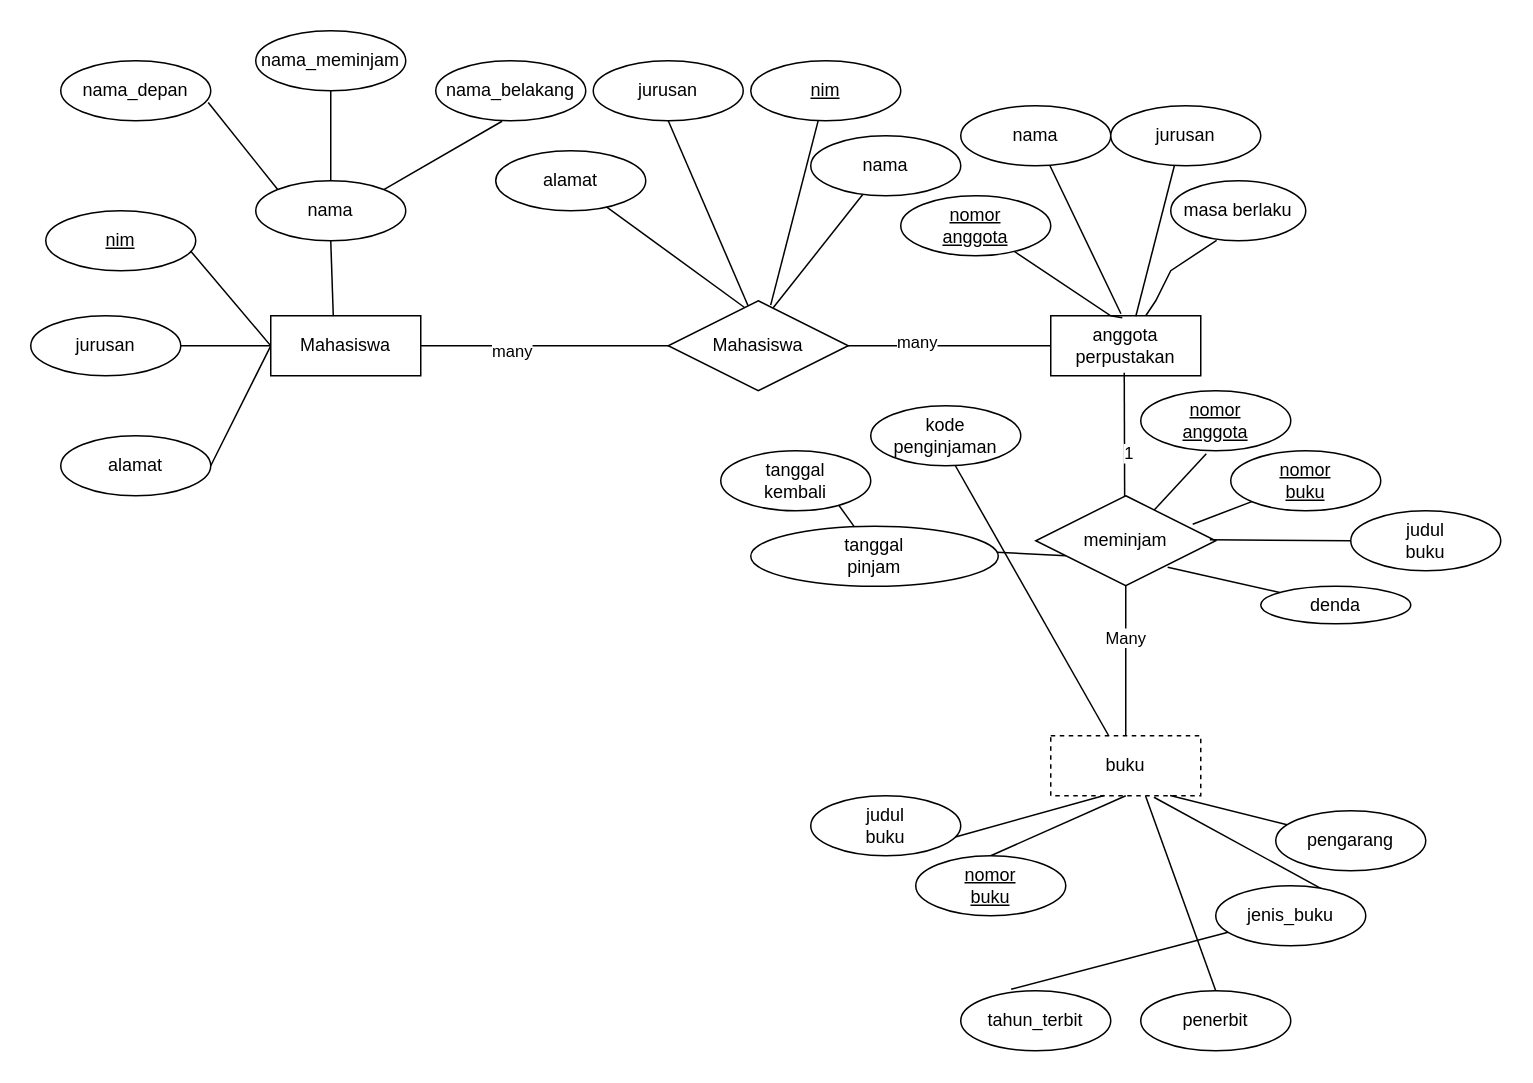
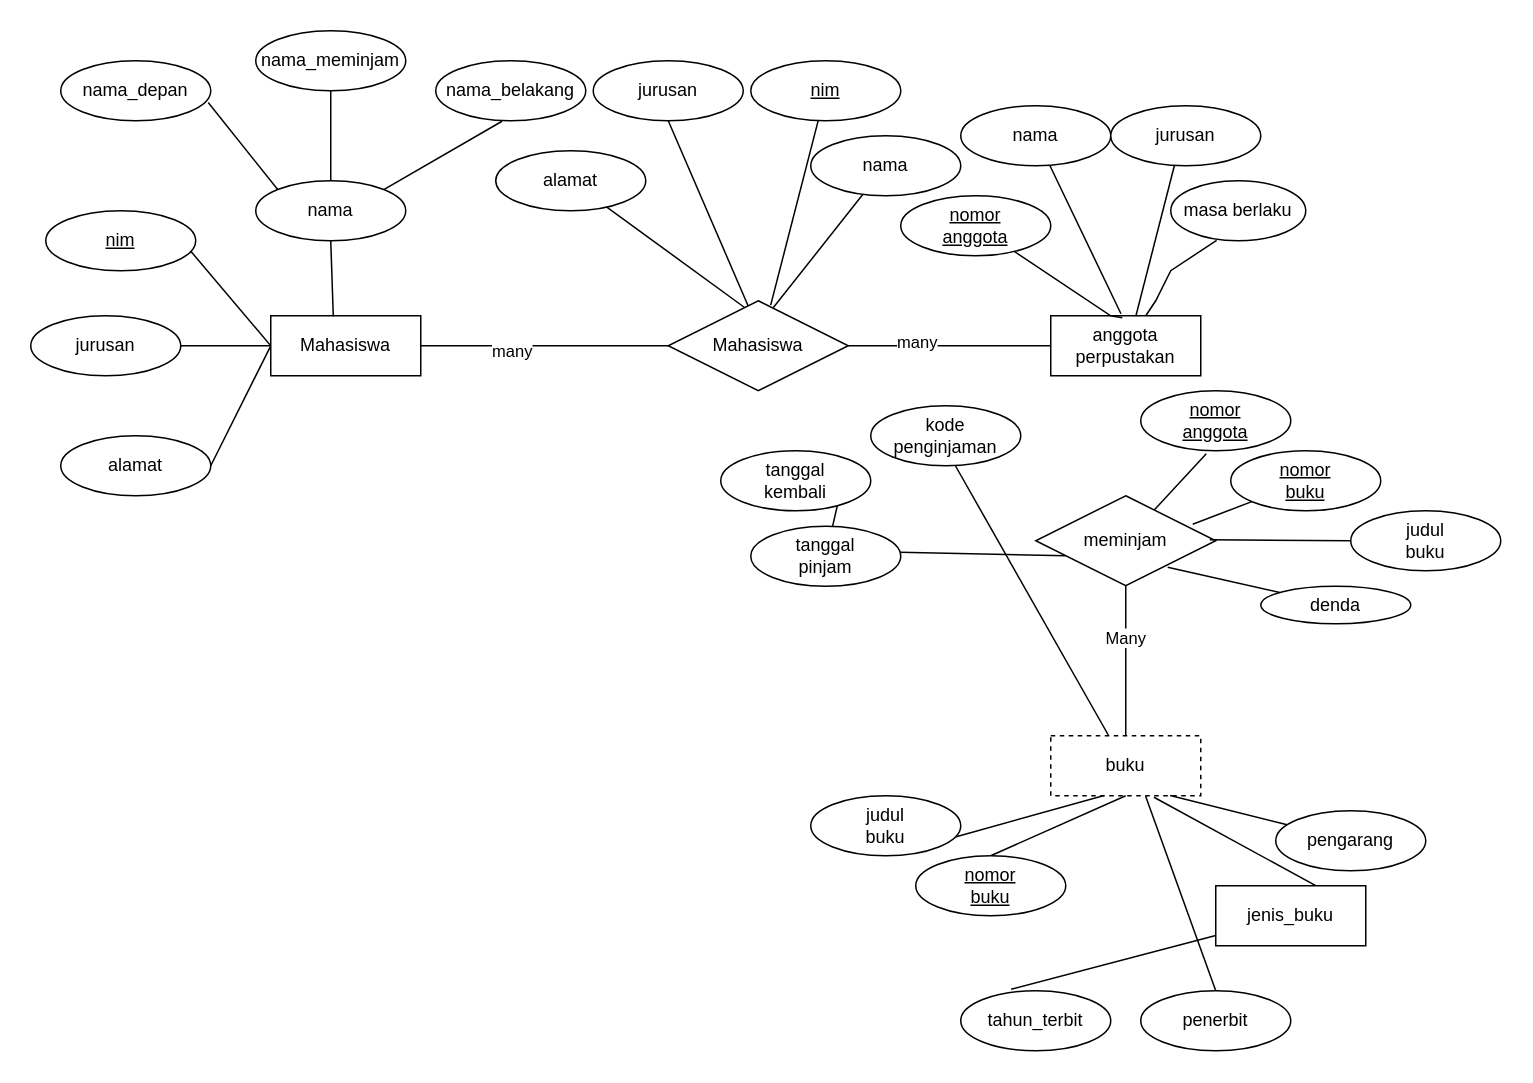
  <mxCell id="0" />
  <mxCell id="1" parent="0" />
  <mxCell id="2" value="nama_depan" style="ellipse;whiteSpace=wrap;html=1;align=center;" vertex="1" parent="1"><mxGeometry x="40" y="40" width="100" height="40" as="geometry" /></mxCell>
  <mxCell id="3" value="nama_belakang" style="ellipse;whiteSpace=wrap;html=1;align=center;" vertex="1" parent="1"><mxGeometry x="290" y="40" width="100" height="40" as="geometry" /></mxCell>
  <mxCell id="4" value="nama_meminjam" style="ellipse;whiteSpace=wrap;html=1;align=center;" vertex="1" parent="1"><mxGeometry x="170" y="20" width="100" height="40" as="geometry" /></mxCell>
  <mxCell id="5" value="" style="endArrow=none;html=1;rounded=0;entryX=0;entryY=0.5;entryDx=0;entryDy=0;" edge="1" parent="1" source="20" target="29"><mxGeometry relative="1" as="geometry"><mxPoint x="60" y="230" as="sourcePoint" /><mxPoint x="740" y="230" as="targetPoint" /><Array as="points"><mxPoint x="450" y="230" /></Array></mxGeometry></mxCell>
  <mxCell id="6" value="many" style="edgeLabel;html=1;align=center;verticalAlign=middle;resizable=0;points=[];" vertex="1" connectable="0" parent="5"><mxGeometry x="0.292" y="3" relative="1" as="geometry"><mxPoint as="offset" /></mxGeometry></mxCell>
  <mxCell id="7" value="&lt;u&gt;nim&lt;/u&gt;" style="ellipse;whiteSpace=wrap;html=1;align=center;" vertex="1" parent="1"><mxGeometry x="30" y="140" width="100" height="40" as="geometry" /></mxCell>
  <mxCell id="8" value="jurusan" style="ellipse;whiteSpace=wrap;html=1;align=center;" vertex="1" parent="1"><mxGeometry y="210" width="100" height="40" as="geometry" x="20" /></mxCell>
  <mxCell id="9" value="alamat" style="ellipse;whiteSpace=wrap;html=1;align=center;" vertex="1" parent="1"><mxGeometry x="40" y="290" width="100" height="40" as="geometry" /></mxCell>
  <mxCell id="10" value="" style="endArrow=none;html=1;rounded=0;exitX=1;exitY=0.5;exitDx=0;exitDy=0;exitPerimeter=0;entryX=0.967;entryY=0.675;entryDx=0;entryDy=0;entryPerimeter=0;" edge="1" parent="1" source="9" target="7"><mxGeometry relative="1" as="geometry"><mxPoint x="150" y="300" as="sourcePoint" /><mxPoint x="140" y="160" as="targetPoint" /><Array as="points"><mxPoint x="180" y="230" /></Array></mxGeometry></mxCell>
  <mxCell id="11" value="" style="endArrow=none;html=1;rounded=0;exitX=1;exitY=0.5;exitDx=0;exitDy=0;" edge="1" parent="1" source="8" target="12"><mxGeometry relative="1" as="geometry"><mxPoint x="60" y="230" as="sourcePoint" /><mxPoint x="570" y="230" as="targetPoint" /></mxGeometry></mxCell>
  <mxCell id="12" value="Mahasiswa" style="whiteSpace=wrap;html=1;align=center;" vertex="1" parent="1"><mxGeometry x="180" y="210" width="100" height="40" as="geometry" /></mxCell>
  <mxCell id="13" value="" style="endArrow=none;html=1;rounded=0;entryX=0.5;entryY=1;entryDx=0;entryDy=0;exitX=0.417;exitY=0.008;exitDx=0;exitDy=0;exitPerimeter=0;" edge="1" parent="1" source="12" target="14"><mxGeometry relative="1" as="geometry"><mxPoint x="150" y="200" as="sourcePoint" /><mxPoint x="310" y="200" as="targetPoint" /></mxGeometry></mxCell>
  <mxCell id="14" value="nama" style="ellipse;whiteSpace=wrap;html=1;align=center;" vertex="1" parent="1"><mxGeometry x="170" y="120" width="100" height="40" as="geometry" /></mxCell>
  <mxCell id="15" value="" style="endArrow=none;html=1;rounded=0;entryX=0.442;entryY=1.008;entryDx=0;entryDy=0;entryPerimeter=0;exitX=1;exitY=0;exitDx=0;exitDy=0;" edge="1" parent="1" source="14" target="3"><mxGeometry relative="1" as="geometry"><mxPoint x="400" y="220" as="sourcePoint" /><mxPoint x="560" y="220" as="targetPoint" /></mxGeometry></mxCell>
  <mxCell id="16" value="" style="endArrow=none;html=1;rounded=0;" edge="1" parent="1" source="14" target="4"><mxGeometry relative="1" as="geometry"><mxPoint x="258" y="143" as="sourcePoint" /><mxPoint x="344" y="90" as="targetPoint" /></mxGeometry></mxCell>
  <mxCell id="17" value="" style="endArrow=none;html=1;rounded=0;entryX=0;entryY=0;entryDx=0;entryDy=0;exitX=0.983;exitY=0.696;exitDx=0;exitDy=0;exitPerimeter=0;" edge="1" parent="1" source="2" target="14"><mxGeometry relative="1" as="geometry"><mxPoint x="268" y="153" as="sourcePoint" /><mxPoint x="354" y="100" as="targetPoint" /></mxGeometry></mxCell>
  <mxCell id="18" value="" style="endArrow=none;html=1;rounded=0;" edge="1" parent="1" source="12" target="20"><mxGeometry relative="1" as="geometry"><mxPoint x="280" y="230" as="sourcePoint" /><mxPoint x="740" y="230" as="targetPoint" /><Array as="points" /></mxGeometry></mxCell>
  <mxCell id="19" value="many" style="edgeLabel;html=1;align=center;verticalAlign=middle;resizable=0;points=[];" vertex="1" connectable="0" parent="18"><mxGeometry x="-0.27" y="-3" relative="1" as="geometry"><mxPoint as="offset" /></mxGeometry></mxCell>
  <mxCell id="20" value="Mahasiswa" style="shape=rhombus;perimeter=rhombusPerimeter;whiteSpace=wrap;html=1;align=center;" vertex="1" parent="1"><mxGeometry x="445" y="200" width="120" height="60" as="geometry" /></mxCell>
  <mxCell id="21" value="" style="endArrow=none;html=1;rounded=0;entryX=0.424;entryY=0.075;entryDx=0;entryDy=0;entryPerimeter=0;" edge="1" parent="1" source="23" target="20"><mxGeometry relative="1" as="geometry"><mxPoint x="420" y="160" as="sourcePoint" /><mxPoint x="460" y="220" as="targetPoint" /></mxGeometry></mxCell>
  <mxCell id="22" value="" style="endArrow=none;html=1;rounded=0;entryX=0.583;entryY=0.078;entryDx=0;entryDy=0;entryPerimeter=0;" edge="1" parent="1" source="24" target="20"><mxGeometry relative="1" as="geometry"><mxPoint x="560" y="160" as="sourcePoint" /><mxPoint x="502.36" y="200" as="targetPoint" /></mxGeometry></mxCell>
  <mxCell id="23" value="alamat" style="ellipse;whiteSpace=wrap;html=1;align=center;" vertex="1" parent="1"><mxGeometry x="330" y="100" width="100" height="40" as="geometry" /></mxCell>
  <mxCell id="24" value="nama" style="ellipse;whiteSpace=wrap;html=1;align=center;" vertex="1" parent="1"><mxGeometry x="540" y="90" width="100" height="40" as="geometry" /></mxCell>
  <mxCell id="25" value="" style="endArrow=none;html=1;rounded=0;entryX=0.444;entryY=0.058;entryDx=0;entryDy=0;entryPerimeter=0;exitX=0.5;exitY=1;exitDx=0;exitDy=0;" edge="1" parent="1" source="27" target="20"><mxGeometry relative="1" as="geometry"><mxPoint x="420" y="60" as="sourcePoint" /><mxPoint x="490" y="210" as="targetPoint" /></mxGeometry></mxCell>
  <mxCell id="26" value="" style="endArrow=none;html=1;rounded=0;entryX=0.569;entryY=0.049;entryDx=0;entryDy=0;entryPerimeter=0;" edge="1" parent="1" source="28" target="20"><mxGeometry relative="1" as="geometry"><mxPoint x="540" y="60" as="sourcePoint" /><mxPoint x="510" y="200" as="targetPoint" /></mxGeometry></mxCell>
  <mxCell id="27" value="jurusan" style="ellipse;whiteSpace=wrap;html=1;align=center;" vertex="1" parent="1"><mxGeometry x="395" y="40" width="100" height="40" as="geometry" /></mxCell>
  <mxCell id="28" value="&lt;u&gt;nim&lt;/u&gt;" style="ellipse;whiteSpace=wrap;html=1;align=center;" vertex="1" parent="1"><mxGeometry x="500" y="40" width="100" height="40" as="geometry" /></mxCell>
  <mxCell id="29" value="anggota&lt;div&gt;perpustakan&lt;/div&gt;" style="whiteSpace=wrap;html=1;align=center;" vertex="1" parent="1"><mxGeometry x="700" y="210" width="100" height="40" as="geometry" /></mxCell>
  <mxCell id="30" value="" style="endArrow=none;html=1;rounded=0;entryX=0.34;entryY=0.992;entryDx=0;entryDy=0;entryPerimeter=0;" edge="1" parent="1" source="29" target="33"><mxGeometry relative="1" as="geometry"><mxPoint x="750" y="210.32" as="sourcePoint" /><mxPoint x="779" y="180" as="targetPoint" /><Array as="points"><mxPoint x="770" y="200" /><mxPoint x="780" y="180" /></Array></mxGeometry></mxCell>
  <mxCell id="31" value="" style="endArrow=none;html=1;rounded=0;entryX=0.477;entryY=0.033;entryDx=0;entryDy=0;entryPerimeter=0;" edge="1" parent="1" source="32" target="29"><mxGeometry relative="1" as="geometry"><mxPoint x="710" y="180" as="sourcePoint" /><mxPoint x="860" y="140" as="targetPoint" /><Array as="points"><mxPoint x="740" y="210" /></Array></mxGeometry></mxCell>
  <mxCell id="32" value="&lt;u&gt;nomor&lt;/u&gt;&lt;div&gt;&lt;u&gt;anggota&lt;/u&gt;&lt;/div&gt;" style="ellipse;whiteSpace=wrap;html=1;align=center;" vertex="1" parent="1"><mxGeometry x="600" y="130" width="100" height="40" as="geometry" /></mxCell>
  <mxCell id="33" value="masa berlaku" style="ellipse;whiteSpace=wrap;html=1;align=center;" vertex="1" parent="1"><mxGeometry x="780" y="120" width="90" height="40" as="geometry" /></mxCell>
  <mxCell id="34" value="" style="endArrow=none;html=1;rounded=0;entryX=0.468;entryY=-0.033;entryDx=0;entryDy=0;entryPerimeter=0;" edge="1" parent="1" source="35" target="29"><mxGeometry relative="1" as="geometry"><mxPoint x="690" y="110" as="sourcePoint" /><mxPoint x="800" y="130" as="targetPoint" /></mxGeometry></mxCell>
  <mxCell id="35" value="nama" style="ellipse;whiteSpace=wrap;html=1;align=center;" vertex="1" parent="1"><mxGeometry x="640" y="70" width="100" height="40" as="geometry" /></mxCell>
  <mxCell id="36" value="" style="endArrow=none;html=1;rounded=0;entryX=0.567;entryY=0.009;entryDx=0;entryDy=0;entryPerimeter=0;exitX=0.424;exitY=1;exitDx=0;exitDy=0;exitPerimeter=0;" edge="1" parent="1" source="37" target="29"><mxGeometry relative="1" as="geometry"><mxPoint x="770" y="80" as="sourcePoint" /><mxPoint x="800" y="130" as="targetPoint" /></mxGeometry></mxCell>
  <mxCell id="37" value="jurusan" style="ellipse;whiteSpace=wrap;html=1;align=center;" vertex="1" parent="1"><mxGeometry x="740" y="70" width="100" height="40" as="geometry" /></mxCell>
- <mxCell id="38" value="" style="endArrow=none;html=1;rounded=0;exitX=0.494;exitY=0.05;exitDx=0;exitDy=0;exitPerimeter=0;entryX=0.49;entryY=0.95;entryDx=0;entryDy=0;entryPerimeter=0;" edge="1" parent="1" source="40" target="29"><mxGeometry relative="1" as="geometry"><mxPoint x="750" y="330" as="sourcePoint" /><mxPoint x="749" y="250" as="targetPoint" /></mxGeometry></mxCell>
- <mxCell id="39" value="1" style="edgeLabel;html=1;align=center;verticalAlign=middle;resizable=0;points=[];" vertex="1" connectable="0" parent="38"><mxGeometry x="-0.261" y="-2" relative="1" as="geometry"><mxPoint as="offset" /></mxGeometry></mxCell>
  <mxCell id="40" value="meminjam" style="shape=rhombus;perimeter=rhombusPerimeter;whiteSpace=wrap;html=1;align=center;" vertex="1" parent="1"><mxGeometry x="690" y="330" width="120" height="60" as="geometry" /></mxCell>
  <mxCell id="41" value="" style="endArrow=none;html=1;rounded=0;exitX=0.5;exitY=1;exitDx=0;exitDy=0;" edge="1" parent="1" source="40" target="43"><mxGeometry relative="1" as="geometry"><mxPoint x="660" y="420" as="sourcePoint" /><mxPoint x="750" y="490" as="targetPoint" /></mxGeometry></mxCell>
  <mxCell id="42" value="Many" style="edgeLabel;html=1;align=center;verticalAlign=middle;resizable=0;points=[];" vertex="1" connectable="0" parent="41"><mxGeometry x="-0.313" y="-1" relative="1" as="geometry"><mxPoint as="offset" /></mxGeometry></mxCell>
  <mxCell id="43" value="buku" style="whiteSpace=wrap;html=1;align=center;dashed=1;" vertex="1" parent="1"><mxGeometry x="700" y="490" width="100" height="40" as="geometry" /></mxCell>
  <mxCell id="44" value="" style="endArrow=none;html=1;rounded=0;exitX=0.437;exitY=1.05;exitDx=0;exitDy=0;exitPerimeter=0;" edge="1" parent="1" source="45" target="40"><mxGeometry relative="1" as="geometry"><mxPoint x="810" y="280" as="sourcePoint" /><mxPoint x="820" y="300" as="targetPoint" /></mxGeometry></mxCell>
  <mxCell id="45" value="nomor&lt;div&gt;anggota&lt;/div&gt;" style="ellipse;whiteSpace=wrap;html=1;align=center;fontStyle=4;" vertex="1" parent="1"><mxGeometry x="760" y="260" width="100" height="40" as="geometry" /></mxCell>
  <mxCell id="46" value="" style="endArrow=none;html=1;rounded=0;exitX=0.872;exitY=0.317;exitDx=0;exitDy=0;exitPerimeter=0;" edge="1" parent="1" source="40" target="47"><mxGeometry relative="1" as="geometry"><mxPoint x="690" y="340" as="sourcePoint" /><mxPoint x="850" y="320" as="targetPoint" /></mxGeometry></mxCell>
  <mxCell id="47" value="&lt;u&gt;nomor&lt;/u&gt;&lt;div&gt;&lt;u&gt;buku&lt;/u&gt;&lt;/div&gt;" style="ellipse;whiteSpace=wrap;html=1;align=center;" vertex="1" parent="1"><mxGeometry x="820" y="300" width="100" height="40" as="geometry" /></mxCell>
  <mxCell id="48" value="" style="endArrow=none;html=1;rounded=0;exitX=0.967;exitY=0.489;exitDx=0;exitDy=0;exitPerimeter=0;" edge="1" parent="1" source="40" target="49"><mxGeometry relative="1" as="geometry"><mxPoint x="810" y="359.83" as="sourcePoint" /><mxPoint x="970" y="359.83" as="targetPoint" /></mxGeometry></mxCell>
  <mxCell id="49" value="judul&lt;div&gt;buku&lt;/div&gt;" style="ellipse;whiteSpace=wrap;html=1;align=center;" vertex="1" parent="1"><mxGeometry x="900" y="340" width="100" height="40" as="geometry" /></mxCell>
  <mxCell id="50" value="" style="endArrow=none;html=1;rounded=0;exitX=0.733;exitY=0.794;exitDx=0;exitDy=0;exitPerimeter=0;" edge="1" parent="1" source="40" target="51"><mxGeometry relative="1" as="geometry"><mxPoint x="770" y="380" as="sourcePoint" /><mxPoint x="890" y="410.333" as="targetPoint" /></mxGeometry></mxCell>
  <mxCell id="51" value="denda" style="ellipse;whiteSpace=wrap;html=1;align=center;" vertex="1" parent="1"><mxGeometry x="840" y="390.333" width="100" height="25" as="geometry" /></mxCell>
  <mxCell id="52" value="" style="endArrow=none;html=1;rounded=0;exitX=0.553;exitY=0.95;exitDx=0;exitDy=0;exitPerimeter=0;" edge="1" parent="1" source="53" target="43"><mxGeometry relative="1" as="geometry"><mxPoint x="540" y="330" as="sourcePoint" /><mxPoint x="700" y="330" as="targetPoint" /></mxGeometry></mxCell>
  <mxCell id="53" value="kode&lt;div&gt;penginjaman&lt;/div&gt;" style="ellipse;whiteSpace=wrap;html=1;align=center;" vertex="1" parent="1"><mxGeometry x="580" y="270" width="100" height="40" as="geometry" /></mxCell>
  <mxCell id="54" value="" style="endArrow=none;html=1;rounded=0;exitX=0.78;exitY=0.883;exitDx=0;exitDy=0;exitPerimeter=0;" edge="1" parent="1" source="55" target="57"><mxGeometry relative="1" as="geometry"><mxPoint x="540" y="330" as="sourcePoint" /><mxPoint x="700" y="330" as="targetPoint" /></mxGeometry></mxCell>
  <mxCell id="55" value="tanggal&lt;div&gt;kembali&lt;/div&gt;" style="ellipse;whiteSpace=wrap;html=1;align=center;" vertex="1" parent="1"><mxGeometry x="480" y="300" width="100" height="40" as="geometry" /></mxCell>
  <mxCell id="56" value="" style="endArrow=none;html=1;rounded=0;exitX=0.993;exitY=0.433;exitDx=0;exitDy=0;exitPerimeter=0;" edge="1" parent="1" source="57" target="40"><mxGeometry relative="1" as="geometry"><mxPoint x="560" y="370" as="sourcePoint" /><mxPoint x="700" y="330" as="targetPoint" /><Array as="points"><mxPoint x="710" y="370" /></Array></mxGeometry></mxCell>
- <mxCell id="57" value="tanggal&lt;div&gt;pinjam&lt;/div&gt;" style="ellipse;whiteSpace=wrap;html=1;align=center;" vertex="1" parent="1"><mxGeometry x="500" y="350.33" width="165" height="40" as="geometry" /></mxCell>
+ <mxCell id="57" value="tanggal&lt;div&gt;pinjam&lt;/div&gt;" style="ellipse;whiteSpace=wrap;html=1;align=center;" vertex="1" parent="1"><mxGeometry x="500" y="350.33" width="100" height="40" as="geometry" /></mxCell>
  <mxCell id="58" value="" style="endArrow=none;html=1;rounded=0;entryX=0.356;entryY=0.995;entryDx=0;entryDy=0;entryPerimeter=0;exitX=0.952;exitY=0.695;exitDx=0;exitDy=0;exitPerimeter=0;" edge="1" parent="1" source="59" target="43"><mxGeometry relative="1" as="geometry"><mxPoint x="600" y="550" as="sourcePoint" /><mxPoint x="760" y="550" as="targetPoint" /></mxGeometry></mxCell>
  <mxCell id="59" value="judul&lt;div&gt;buku&lt;/div&gt;" style="ellipse;whiteSpace=wrap;html=1;align=center;" vertex="1" parent="1"><mxGeometry x="540" y="530" width="100" height="40" as="geometry" /></mxCell>
  <mxCell id="60" value="" style="endArrow=none;html=1;rounded=0;exitX=0.796;exitY=0.995;exitDx=0;exitDy=0;exitPerimeter=0;" edge="1" parent="1" source="43" target="61"><mxGeometry relative="1" as="geometry"><mxPoint x="780" y="540" as="sourcePoint" /><mxPoint x="940" y="540" as="targetPoint" /></mxGeometry></mxCell>
  <mxCell id="61" value="pengarang" style="ellipse;whiteSpace=wrap;html=1;align=center;" vertex="1" parent="1"><mxGeometry x="850" y="540" width="100" height="40" as="geometry" /></mxCell>
  <mxCell id="62" value="" style="endArrow=none;html=1;rounded=0;entryX=0.5;entryY=1;entryDx=0;entryDy=0;exitX=0.5;exitY=0;exitDx=0;exitDy=0;exitPerimeter=0;" edge="1" parent="1" source="63" target="43"><mxGeometry relative="1" as="geometry"><mxPoint x="660" y="570" as="sourcePoint" /><mxPoint x="820" y="570" as="targetPoint" /></mxGeometry></mxCell>
  <mxCell id="63" value="&lt;u&gt;nomor&lt;/u&gt;&lt;div&gt;&lt;u&gt;buku&lt;/u&gt;&lt;/div&gt;" style="ellipse;whiteSpace=wrap;html=1;align=center;" vertex="1" parent="1"><mxGeometry x="610" y="570" width="100" height="40" as="geometry" /></mxCell>
  <mxCell id="64" value="" style="endArrow=none;html=1;rounded=0;entryX=0.688;entryY=1.025;entryDx=0;entryDy=0;entryPerimeter=0;exitX=0.752;exitY=0.115;exitDx=0;exitDy=0;exitPerimeter=0;" edge="1" parent="1" source="65" target="43"><mxGeometry relative="1" as="geometry"><mxPoint x="810" y="580" as="sourcePoint" /><mxPoint x="820" y="570" as="targetPoint" /></mxGeometry></mxCell>
- <mxCell id="65" value="jenis_buku" style="ellipse;whiteSpace=wrap;html=1;align=center;" vertex="1" parent="1"><mxGeometry x="810" y="590" width="100" height="40" as="geometry" /></mxCell>
+ <mxCell id="65" value="jenis_buku" style="whiteSpace=wrap;html=1;align=center;rounded=0;" vertex="1" parent="1"><mxGeometry x="810" y="590" width="100" height="40" as="geometry" /></mxCell>
  <mxCell id="66" value="" style="endArrow=none;html=1;rounded=0;exitX=0.336;exitY=-0.025;exitDx=0;exitDy=0;exitPerimeter=0;" edge="1" parent="1" source="67" target="65"><mxGeometry relative="1" as="geometry"><mxPoint x="700" y="620" as="sourcePoint" /><mxPoint x="820" y="610" as="targetPoint" /></mxGeometry></mxCell>
  <mxCell id="67" value="tahun_terbit" style="ellipse;whiteSpace=wrap;html=1;align=center;" vertex="1" parent="1"><mxGeometry x="640" y="660" width="100" height="40" as="geometry" /></mxCell>
  <mxCell id="68" value="" style="endArrow=none;html=1;rounded=0;entryX=0.632;entryY=1.005;entryDx=0;entryDy=0;entryPerimeter=0;exitX=0.5;exitY=0;exitDx=0;exitDy=0;" edge="1" parent="1" source="69" target="43"><mxGeometry relative="1" as="geometry"><mxPoint x="750" y="640" as="sourcePoint" /><mxPoint x="820" y="610" as="targetPoint" /></mxGeometry></mxCell>
  <mxCell id="69" value="penerbit" style="ellipse;whiteSpace=wrap;html=1;align=center;" vertex="1" parent="1"><mxGeometry x="760" y="660" width="100" height="40" as="geometry" /></mxCell>
